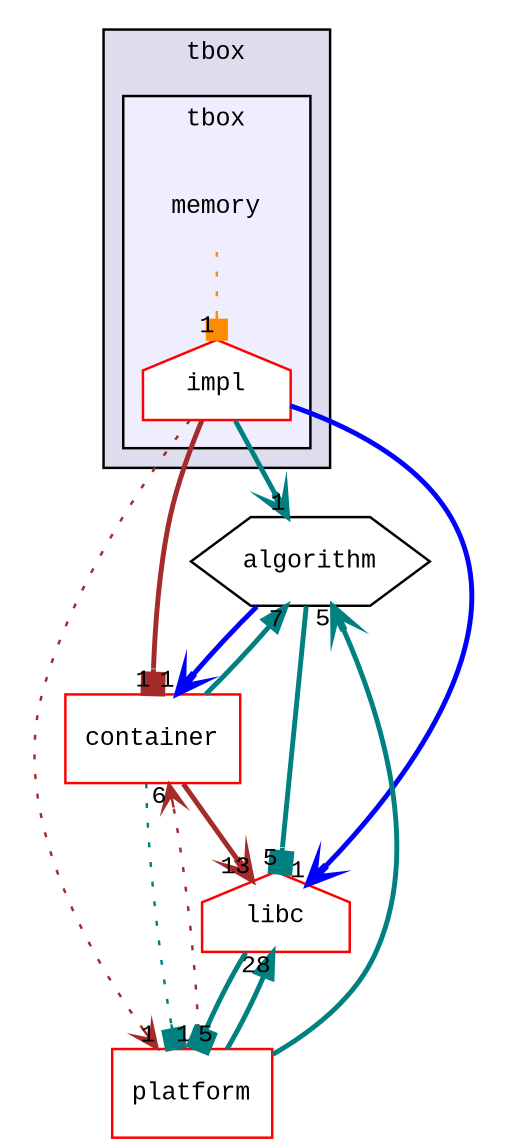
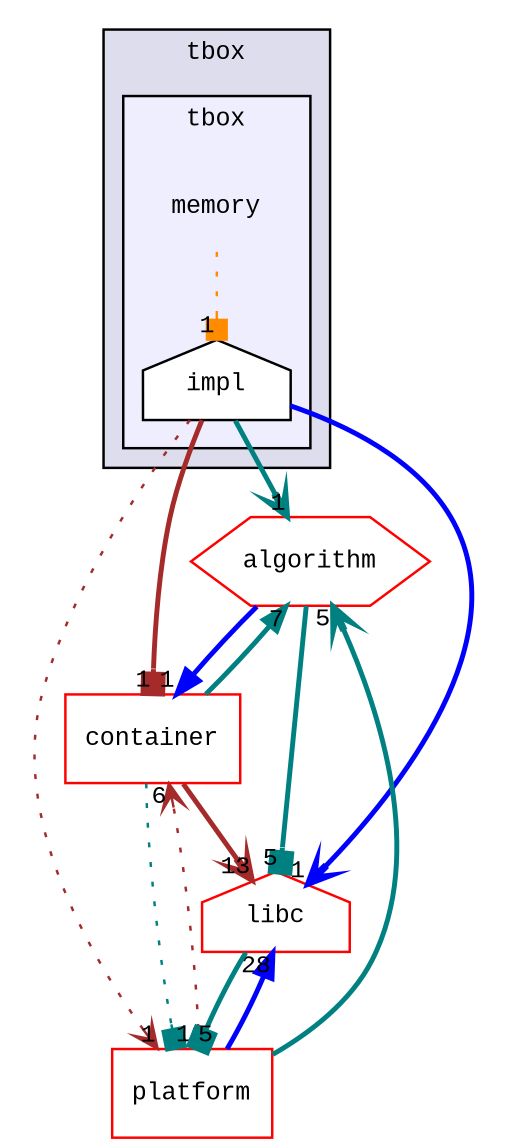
  digraph {
    compound=true
    fontname="Liberation Mono"
    node [fontname="Liberation Mono" fontsize=10 shape=house color=red fillcolor=white style=filled]
    edge [headlabel=1 labeldistance=1.5 labelfontname=CourierNew labelfontsize=10 color=teal style=bold arrowhead=vee fontname="Liberation Mono"]
    n1 [label=memory shape=plaintext color="" fillcolor="" style=""]
-   n2 [label=impl]
-   n3 [label=algorithm shape=hexagon color="" fillcolor="" style=""]
+   n2 [color=black label=impl]
+   n3 [label=algorithm shape=hexagon fillcolor="" style=""]
    n4 [label=container shape=box]
    n5 [label=platform shape=box]
    n6 [label=libc]
    subgraph cluster_1 {
      bgcolor="#ddddee"
      fontsize=10
      label=tbox
      pencolor=black
      subgraph cluster_2 {
        bgcolor="#eeeeff"
        fontsize=10
        pencolor=black
        n1
        n2
      }
    }
    n1 -> n2 [color=darkorange style=dotted arrowhead=box]
    n2 -> n3
    n2 -> n4 [color=brown arrowhead=box]
    n2 -> n5 [color=brown style=dotted]
    n2 -> n6 [color=blue]
-   n3 -> n4 [color=blue]
+   n3 -> n4 [color=blue arrowhead=normal]
    n3 -> n6 [headlabel=5 arrowhead=box]
    n4 -> n3 [headlabel=7 arrowhead=normal]
    n4 -> n5 [headlabel=10 style=dotted arrowhead=box]
    n4 -> n6 [headlabel=13 color=brown]
    n5 -> n3 [headlabel=5]
    n5 -> n4 [headlabel=6 color=brown style=dotted]
-   n5 -> n6 [headlabel=28 arrowhead=normal]
+   n5 -> n6 [headlabel=28 color=blue arrowhead=normal]
    n6 -> n5 [headlabel=5 arrowhead=box]
  }
